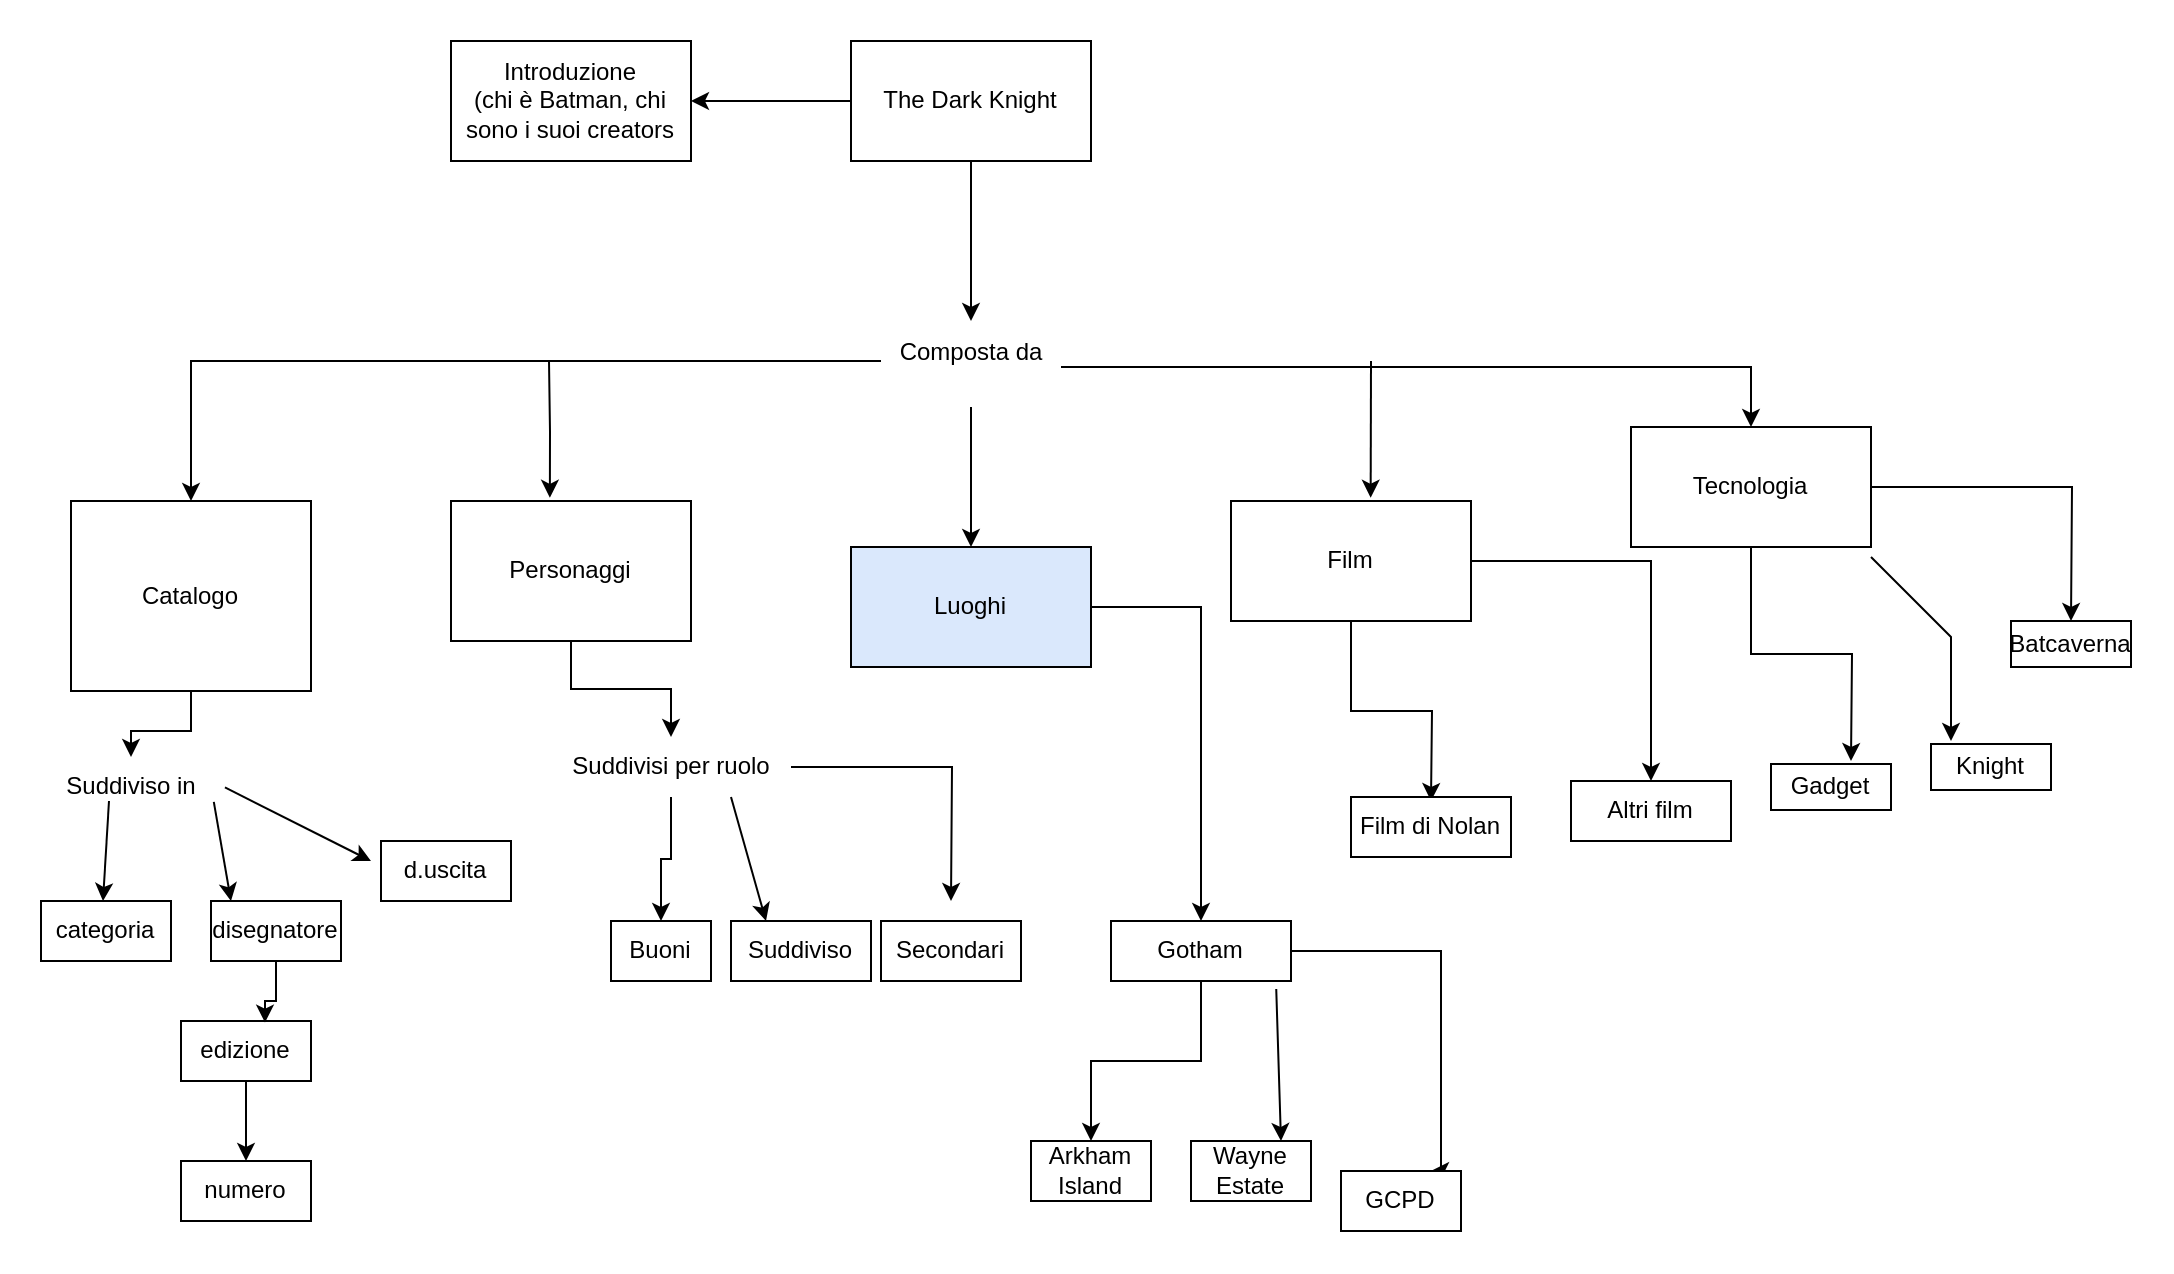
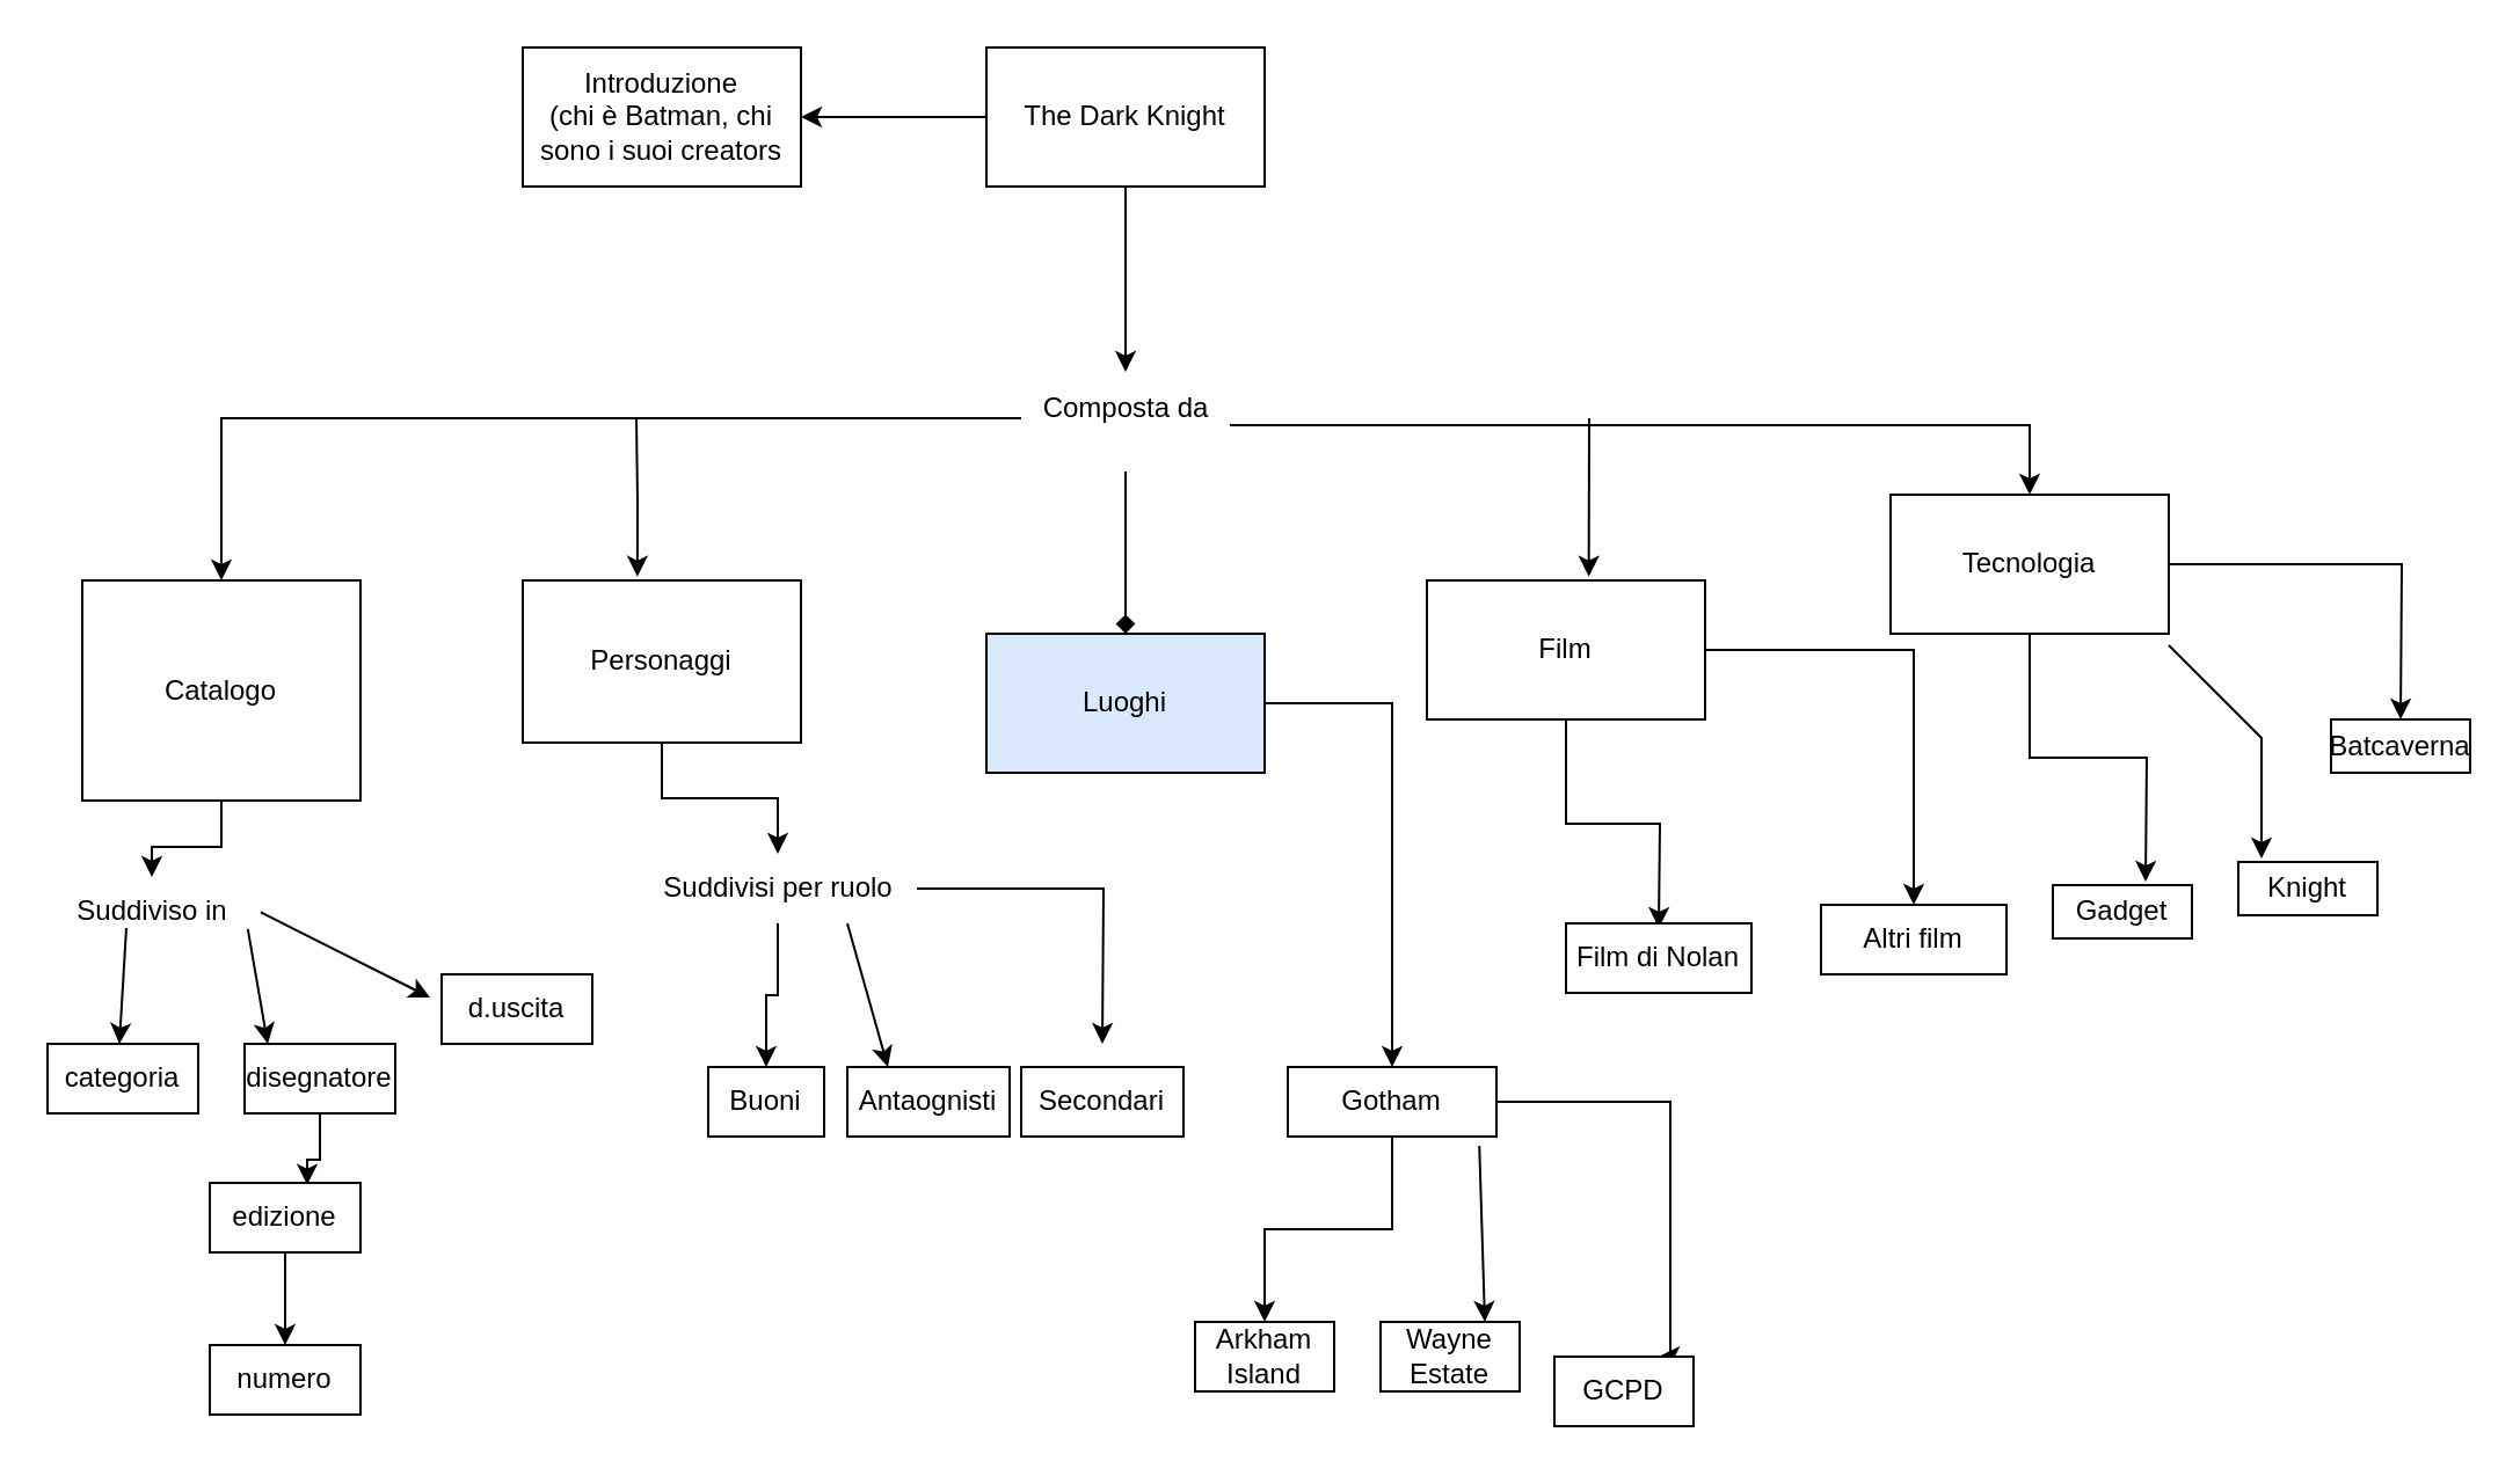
  <mxCell id="0" />
  <mxCell id="1" parent="0" />
  <mxCell id="2" value="" style="edgeStyle=orthogonalEdgeStyle;rounded=0;orthogonalLoop=1;jettySize=auto;html=1;" edge="1" parent="1" source="4" target="5"><mxGeometry relative="1" as="geometry" /></mxCell>
  <mxCell id="3" value="" style="edgeStyle=orthogonalEdgeStyle;rounded=0;orthogonalLoop=1;jettySize=auto;html=1;" edge="1" parent="1" source="4"><mxGeometry relative="1" as="geometry"><mxPoint x="485" y="160" as="targetPoint" /></mxGeometry></mxCell>
  <mxCell id="4" value="The Dark Knight" style="rounded=0;whiteSpace=wrap;html=1;" vertex="1" parent="1"><mxGeometry x="425" y="20" width="120" height="60" as="geometry" /></mxCell>
  <mxCell id="5" value="Introduzione&lt;div&gt;(chi è Batman, chi sono i suoi creators&lt;/div&gt;" style="whiteSpace=wrap;html=1;rounded=0;" vertex="1" parent="1"><mxGeometry x="225" y="20" width="120" height="60" as="geometry" /></mxCell>
  <mxCell id="6" value="" style="edgeStyle=orthogonalEdgeStyle;rounded=0;orthogonalLoop=1;jettySize=auto;html=1;" edge="1" parent="1" source="9" target="11"><mxGeometry relative="1" as="geometry"><Array as="points"><mxPoint x="95" y="180" /></Array></mxGeometry></mxCell>
- <mxCell id="7" value="" style="edgeStyle=orthogonalEdgeStyle;rounded=0;orthogonalLoop=1;jettySize=auto;html=1;" edge="1" parent="1" source="9" target="13"><mxGeometry relative="1" as="geometry" /></mxCell>
+ <mxCell id="7" value="" style="edgeStyle=orthogonalEdgeStyle;rounded=0;orthogonalLoop=1;jettySize=auto;html=1;endArrow=diamond;" edge="1" parent="1" source="9" target="13"><mxGeometry relative="1" as="geometry" /></mxCell>
  <mxCell id="8" value="" style="edgeStyle=orthogonalEdgeStyle;rounded=0;orthogonalLoop=1;jettySize=auto;html=1;" edge="1" parent="1" source="9" target="16"><mxGeometry relative="1" as="geometry" /></mxCell>
  <mxCell id="9" value="Composta da&lt;div&gt;&lt;br&gt;&lt;/div&gt;" style="text;html=1;align=center;verticalAlign=middle;resizable=0;points=[];autosize=1;strokeColor=none;fillColor=none;" vertex="1" parent="1"><mxGeometry x="440" y="163" width="90" height="40" as="geometry" /></mxCell>
  <mxCell id="10" value="" style="edgeStyle=orthogonalEdgeStyle;rounded=0;orthogonalLoop=1;jettySize=auto;html=1;" edge="1" parent="1" source="11" target="24"><mxGeometry relative="1" as="geometry" /></mxCell>
  <mxCell id="11" value="Catalogo" style="whiteSpace=wrap;html=1;" vertex="1" parent="1"><mxGeometry x="35" y="250" width="120" height="95" as="geometry" /></mxCell>
  <mxCell id="12" style="edgeStyle=orthogonalEdgeStyle;rounded=0;orthogonalLoop=1;jettySize=auto;html=1;" edge="1" parent="1" source="13" target="41"><mxGeometry relative="1" as="geometry"><mxPoint x="575" y="460" as="targetPoint" /></mxGeometry></mxCell>
  <mxCell id="13" value="Luoghi" style="whiteSpace=wrap;html=1;fillColor=#dae8fc;" vertex="1" parent="1"><mxGeometry x="425" y="273" width="120" height="60" as="geometry" /></mxCell>
  <mxCell id="14" style="edgeStyle=orthogonalEdgeStyle;rounded=0;orthogonalLoop=1;jettySize=auto;html=1;" edge="1" parent="1" source="16"><mxGeometry relative="1" as="geometry"><mxPoint x="1035" y="310" as="targetPoint" /></mxGeometry></mxCell>
  <mxCell id="15" style="edgeStyle=orthogonalEdgeStyle;rounded=0;orthogonalLoop=1;jettySize=auto;html=1;" edge="1" parent="1" source="16"><mxGeometry relative="1" as="geometry"><mxPoint x="925" y="380" as="targetPoint" /></mxGeometry></mxCell>
  <mxCell id="16" value="Tecnologia" style="whiteSpace=wrap;html=1;" vertex="1" parent="1"><mxGeometry x="815" y="213" width="120" height="60" as="geometry" /></mxCell>
  <mxCell id="17" style="edgeStyle=orthogonalEdgeStyle;rounded=0;orthogonalLoop=1;jettySize=auto;html=1;" edge="1" parent="1" source="19"><mxGeometry relative="1" as="geometry"><mxPoint x="715" y="400" as="targetPoint" /></mxGeometry></mxCell>
  <mxCell id="18" style="edgeStyle=orthogonalEdgeStyle;rounded=0;orthogonalLoop=1;jettySize=auto;html=1;" edge="1" parent="1" source="19" target="46"><mxGeometry relative="1" as="geometry"><mxPoint x="805" y="400" as="targetPoint" /></mxGeometry></mxCell>
  <mxCell id="19" value="Film" style="rounded=0;whiteSpace=wrap;html=1;" vertex="1" parent="1"><mxGeometry x="615" y="250" width="120" height="60" as="geometry" /></mxCell>
  <mxCell id="20" value="" style="edgeStyle=orthogonalEdgeStyle;rounded=0;orthogonalLoop=1;jettySize=auto;html=1;entryX=0.412;entryY=-0.023;entryDx=0;entryDy=0;entryPerimeter=0;" edge="1" parent="1" target="22"><mxGeometry relative="1" as="geometry"><mxPoint x="274" y="180" as="sourcePoint" /><mxPoint x="285" y="180" as="targetPoint" /></mxGeometry></mxCell>
  <mxCell id="21" style="edgeStyle=orthogonalEdgeStyle;rounded=0;orthogonalLoop=1;jettySize=auto;html=1;" edge="1" parent="1" source="22" target="37"><mxGeometry relative="1" as="geometry" /></mxCell>
  <mxCell id="22" value="Personaggi" style="rounded=0;whiteSpace=wrap;html=1;" vertex="1" parent="1"><mxGeometry x="225" y="250" width="120" height="70" as="geometry" /></mxCell>
  <mxCell id="23" value="" style="endArrow=classic;html=1;rounded=0;entryX=0.582;entryY=-0.027;entryDx=0;entryDy=0;entryPerimeter=0;" edge="1" parent="1" target="19"><mxGeometry width="50" height="50" relative="1" as="geometry"><mxPoint x="685" y="180" as="sourcePoint" /><mxPoint x="680" y="260" as="targetPoint" /></mxGeometry></mxCell>
  <mxCell id="24" value="Suddiviso in" style="text;html=1;align=center;verticalAlign=middle;resizable=0;points=[];autosize=1;strokeColor=none;fillColor=none;" vertex="1" parent="1"><mxGeometry x="20" y="378" width="90" height="30" as="geometry" /></mxCell>
  <mxCell id="25" value="categoria" style="rounded=0;whiteSpace=wrap;html=1;" vertex="1" parent="1"><mxGeometry x="20" y="450" width="65" height="30" as="geometry" /></mxCell>
  <mxCell id="26" value="d.uscita" style="rounded=0;whiteSpace=wrap;html=1;" vertex="1" parent="1"><mxGeometry x="190" y="420" width="65" height="30" as="geometry" /></mxCell>
  <mxCell id="27" style="edgeStyle=orthogonalEdgeStyle;rounded=0;orthogonalLoop=1;jettySize=auto;html=1;entryX=0.5;entryY=0;entryDx=0;entryDy=0;" edge="1" parent="1" source="28" target="29"><mxGeometry relative="1" as="geometry" /></mxCell>
  <mxCell id="28" value="edizione" style="rounded=0;whiteSpace=wrap;html=1;" vertex="1" parent="1"><mxGeometry x="90" y="510" width="65" height="30" as="geometry" /></mxCell>
  <mxCell id="29" value="numero" style="rounded=0;whiteSpace=wrap;html=1;" vertex="1" parent="1"><mxGeometry x="90" y="580" width="65" height="30" as="geometry" /></mxCell>
  <mxCell id="30" value="disegnatore" style="rounded=0;whiteSpace=wrap;html=1;" vertex="1" parent="1"><mxGeometry x="105" y="450" width="65" height="30" as="geometry" /></mxCell>
  <mxCell id="31" style="edgeStyle=orthogonalEdgeStyle;rounded=0;orthogonalLoop=1;jettySize=auto;html=1;entryX=0.646;entryY=0.027;entryDx=0;entryDy=0;entryPerimeter=0;" edge="1" parent="1" source="30" target="28"><mxGeometry relative="1" as="geometry" /></mxCell>
  <mxCell id="32" value="Buoni" style="rounded=0;whiteSpace=wrap;html=1;" vertex="1" parent="1"><mxGeometry x="305" y="460" width="50" height="30" as="geometry" /></mxCell>
- <mxCell id="33" value="Suddiviso" style="rounded=0;whiteSpace=wrap;html=1;" vertex="1" parent="1"><mxGeometry x="365" y="460" width="70" height="30" as="geometry" /></mxCell>
+ <mxCell id="33" value="Antaognisti" style="rounded=0;whiteSpace=wrap;html=1;" vertex="1" parent="1"><mxGeometry x="365" y="460" width="70" height="30" as="geometry" /></mxCell>
  <mxCell id="34" value="Secondari" style="rounded=0;whiteSpace=wrap;html=1;" vertex="1" parent="1"><mxGeometry x="440" y="460" width="70" height="30" as="geometry" /></mxCell>
  <mxCell id="35" style="edgeStyle=orthogonalEdgeStyle;rounded=0;orthogonalLoop=1;jettySize=auto;html=1;entryX=0.5;entryY=0;entryDx=0;entryDy=0;" edge="1" parent="1" source="37" target="32"><mxGeometry relative="1" as="geometry" /></mxCell>
  <mxCell id="36" style="edgeStyle=orthogonalEdgeStyle;rounded=0;orthogonalLoop=1;jettySize=auto;html=1;" edge="1" parent="1" source="37"><mxGeometry relative="1" as="geometry"><mxPoint x="475" y="450" as="targetPoint" /></mxGeometry></mxCell>
  <mxCell id="37" value="Suddivisi per ruolo" style="text;html=1;align=center;verticalAlign=middle;resizable=0;points=[];autosize=1;strokeColor=none;fillColor=none;" vertex="1" parent="1"><mxGeometry x="275" y="368" width="120" height="30" as="geometry" /></mxCell>
  <mxCell id="38" value="" style="endArrow=classic;html=1;rounded=0;entryX=0.25;entryY=0;entryDx=0;entryDy=0;" edge="1" parent="1" target="33"><mxGeometry width="50" height="50" relative="1" as="geometry"><mxPoint x="365" y="398" as="sourcePoint" /><mxPoint x="375" y="428" as="targetPoint" /></mxGeometry></mxCell>
  <mxCell id="39" style="edgeStyle=orthogonalEdgeStyle;rounded=0;orthogonalLoop=1;jettySize=auto;html=1;entryX=0.5;entryY=0;entryDx=0;entryDy=0;" edge="1" parent="1" source="41" target="42"><mxGeometry relative="1" as="geometry" /></mxCell>
  <mxCell id="40" style="edgeStyle=orthogonalEdgeStyle;rounded=0;orthogonalLoop=1;jettySize=auto;html=1;entryX=0.75;entryY=0;entryDx=0;entryDy=0;" edge="1" parent="1" source="41" target="43"><mxGeometry relative="1" as="geometry"><Array as="points"><mxPoint x="720" y="475" /></Array></mxGeometry></mxCell>
  <mxCell id="41" value="Gotham" style="rounded=0;whiteSpace=wrap;html=1;" vertex="1" parent="1"><mxGeometry x="555" y="460" width="90" height="30" as="geometry" /></mxCell>
  <mxCell id="42" value="Arkham Island" style="rounded=0;whiteSpace=wrap;html=1;" vertex="1" parent="1"><mxGeometry x="515" y="570" width="60" height="30" as="geometry" /></mxCell>
  <mxCell id="43" value="GCPD" style="rounded=0;whiteSpace=wrap;html=1;" vertex="1" parent="1"><mxGeometry x="670" y="585" width="60" height="30" as="geometry" /></mxCell>
  <mxCell id="44" value="Wayne Estate" style="rounded=0;whiteSpace=wrap;html=1;" vertex="1" parent="1"><mxGeometry x="595" y="570" width="60" height="30" as="geometry" /></mxCell>
  <mxCell id="45" value="" style="endArrow=classic;html=1;rounded=0;exitX=0.918;exitY=1.133;exitDx=0;exitDy=0;exitPerimeter=0;entryX=0.75;entryY=0;entryDx=0;entryDy=0;" edge="1" parent="1" source="41" target="44"><mxGeometry width="50" height="50" relative="1" as="geometry"><mxPoint x="615" y="490" as="sourcePoint" /><mxPoint x="635" y="560" as="targetPoint" /></mxGeometry></mxCell>
  <mxCell id="46" value="Altri film" style="rounded=0;whiteSpace=wrap;html=1;" vertex="1" parent="1"><mxGeometry x="785" y="390" width="80" height="30" as="geometry" /></mxCell>
  <mxCell id="47" value="Film di Nolan" style="rounded=0;whiteSpace=wrap;html=1;" vertex="1" parent="1"><mxGeometry x="675" y="398" width="80" height="30" as="geometry" /></mxCell>
  <mxCell id="48" value="" style="endArrow=classic;html=1;rounded=0;" edge="1" parent="1"><mxGeometry width="50" height="50" relative="1" as="geometry"><mxPoint x="935" y="278" as="sourcePoint" /><mxPoint x="975" y="370" as="targetPoint" /><Array as="points"><mxPoint x="975" y="318" /></Array></mxGeometry></mxCell>
  <mxCell id="49" value="Gadget" style="rounded=0;whiteSpace=wrap;html=1;" vertex="1" parent="1"><mxGeometry x="885" y="381.5" width="60" height="23" as="geometry" /></mxCell>
  <mxCell id="50" value="Knight" style="rounded=0;whiteSpace=wrap;html=1;" vertex="1" parent="1"><mxGeometry x="965" y="371.5" width="60" height="23" as="geometry" /></mxCell>
  <mxCell id="51" value="Batcaverna" style="rounded=0;whiteSpace=wrap;html=1;" vertex="1" parent="1"><mxGeometry x="1005" y="310" width="60" height="23" as="geometry" /></mxCell>
  <mxCell id="52" value="" style="endArrow=classic;html=1;rounded=0;" edge="1" parent="1"><mxGeometry width="50" height="50" relative="1" as="geometry"><mxPoint x="54" y="400" as="sourcePoint" /><mxPoint x="51" y="450" as="targetPoint" /></mxGeometry></mxCell>
  <mxCell id="53" value="" style="endArrow=classic;html=1;rounded=0;exitX=0.96;exitY=0.747;exitDx=0;exitDy=0;exitPerimeter=0;" edge="1" parent="1" source="24"><mxGeometry width="50" height="50" relative="1" as="geometry"><mxPoint x="118" y="400" as="sourcePoint" /><mxPoint x="115" y="450" as="targetPoint" /></mxGeometry></mxCell>
  <mxCell id="54" value="" style="endArrow=classic;html=1;rounded=0;exitX=1.022;exitY=0.507;exitDx=0;exitDy=0;exitPerimeter=0;" edge="1" parent="1" source="24"><mxGeometry width="50" height="50" relative="1" as="geometry"><mxPoint x="158" y="388" as="sourcePoint" /><mxPoint x="185" y="430" as="targetPoint" /></mxGeometry></mxCell>
